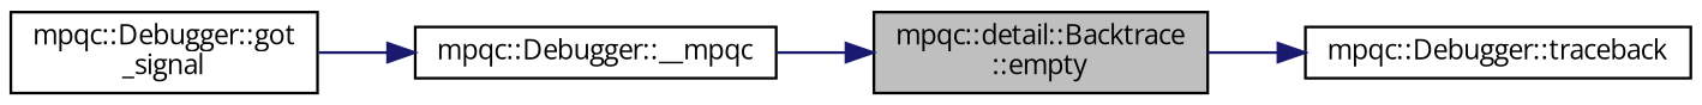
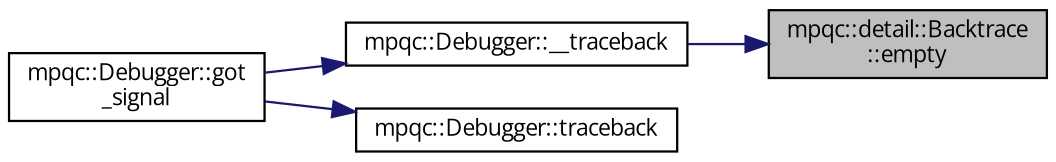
  digraph {
    fontname="Open Sans"
    rankdir=RL
    node [color=black fillcolor=white fontname="Open Sans" fontsize=10 shape=record style=filled]
    edge [color=midnightblue dir=back fontname="Open Sans" fontsize=10 labelfontname=FreeSans labelfontsize=10 style=solid]
    n1 [fillcolor=grey75 fontcolor=black height=0.2 label="mpqc::detail::Backtrace\l::empty" width=0.4]
-   n2 [height=0.2 label="mpqc::Debugger::__mpqc" width=0.4]
+   n2 [height=0.2 label="mpqc::Debugger::__traceback" width=0.4]
    n3 [height=0.2 label="mpqc::Debugger::got\l_signal" width=0.4]
    n4 [height=0.2 label="mpqc::Debugger::traceback" width=0.4]
    n1 -> n2
    n2 -> n3
-   n4 -> n1
+   n4 -> n3
  }
